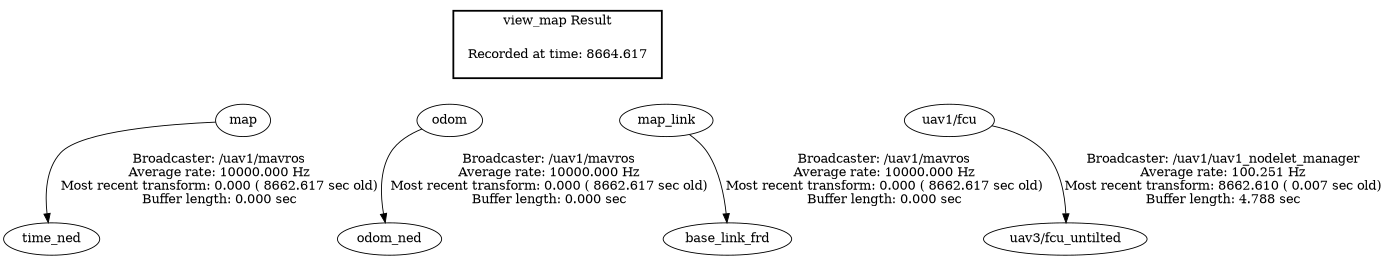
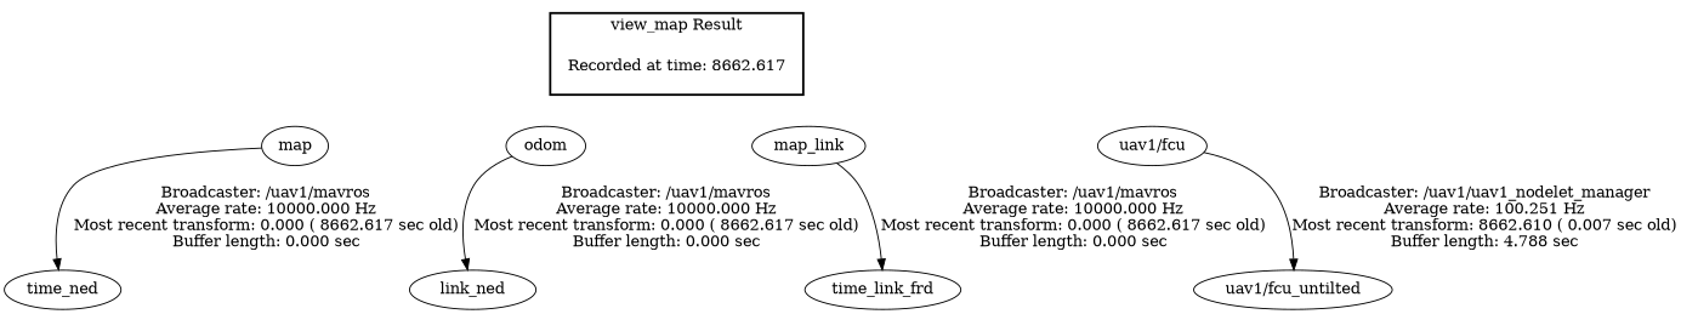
  digraph {
-   "Recorded at time: 8662.617" [shape=plaintext label="Recorded at time: 8664.617"]
+   "Recorded at time: 8662.617" [shape=plaintext]
    map
    odom
    n4 [label=map_link]
    "uav1/fcu"
    n6 [label=time_ned]
-   odom_ned
-   base_link_frd
-   "uav1/fcu_untilted" [label="uav3/fcu_untilted"]
+   odom_ned [label=link_ned]
+   base_link_frd [label=time_link_frd]
+   "uav1/fcu_untilted"
    subgraph cluster_1 {
      color=black
      label="view_map Result"
      style=bold
      "Recorded at time: 8662.617"
    }
    "Recorded at time: 8662.617" -> map [style=invis]
    "Recorded at time: 8662.617" -> odom [style=invis]
    "Recorded at time: 8662.617" -> n4 [style=invis]
    "Recorded at time: 8662.617" -> "uav1/fcu" [style=invis]
    map -> n6 [label="Broadcaster: /uav1/mavros\nAverage rate: 10000.000 Hz\nMost recent transform: 0.000 ( 8662.617 sec old)\nBuffer length: 0.000 sec\n"]
    odom -> odom_ned [label="Broadcaster: /uav1/mavros\nAverage rate: 10000.000 Hz\nMost recent transform: 0.000 ( 8662.617 sec old)\nBuffer length: 0.000 sec\n"]
    n4 -> base_link_frd [label="Broadcaster: /uav1/mavros\nAverage rate: 10000.000 Hz\nMost recent transform: 0.000 ( 8662.617 sec old)\nBuffer length: 0.000 sec\n"]
    "uav1/fcu" -> "uav1/fcu_untilted" [label="Broadcaster: /uav1/uav1_nodelet_manager\nAverage rate: 100.251 Hz\nMost recent transform: 8662.610 ( 0.007 sec old)\nBuffer length: 4.788 sec\n"]
  }
